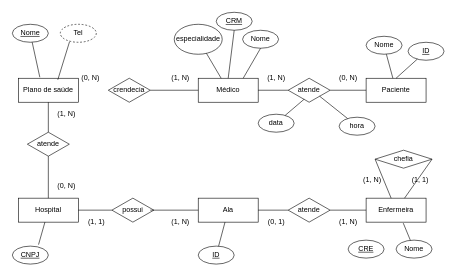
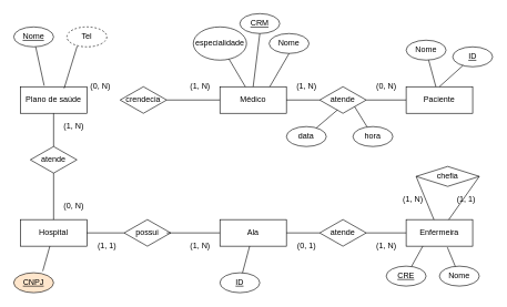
  <mxCell id="0" />
  <mxCell id="1" parent="0" />
  <mxCell id="2" value="Hospital" style="whiteSpace=wrap;html=1;align=center;" vertex="1" parent="1"><mxGeometry x="30" y="330" width="100" height="40" as="geometry" /></mxCell>
  <mxCell id="3" value="Ala" style="whiteSpace=wrap;html=1;align=center;" vertex="1" parent="1"><mxGeometry x="330" y="330" width="100" height="40" as="geometry" /></mxCell>
  <mxCell id="4" value="Enfermeira" style="whiteSpace=wrap;html=1;align=center;" vertex="1" parent="1"><mxGeometry x="610" y="330" width="100" height="40" as="geometry" /></mxCell>
  <mxCell id="5" value="Paciente" style="whiteSpace=wrap;html=1;align=center;" vertex="1" parent="1"><mxGeometry x="610" y="130" width="100" height="40" as="geometry" /></mxCell>
  <mxCell id="6" value="Médico" style="whiteSpace=wrap;html=1;align=center;" vertex="1" parent="1"><mxGeometry x="330" y="130" width="100" height="40" as="geometry" /></mxCell>
  <mxCell id="7" value="Plano de saúde" style="whiteSpace=wrap;html=1;align=center;" vertex="1" parent="1"><mxGeometry x="30" y="130" width="100" height="40" as="geometry" /></mxCell>
  <mxCell id="8" value="Nome" style="ellipse;whiteSpace=wrap;html=1;align=center;fontStyle=4" vertex="1" parent="1"><mxGeometry x="20" y="40" width="60" height="30" as="geometry" /></mxCell>
  <mxCell id="9" value="Tel" style="ellipse;whiteSpace=wrap;html=1;align=center;dashed=1;" vertex="1" parent="1"><mxGeometry x="100" y="40" width="60" height="30" as="geometry" /></mxCell>
  <mxCell id="10" value="CRM" style="ellipse;whiteSpace=wrap;html=1;align=center;fontStyle=4" vertex="1" parent="1"><mxGeometry x="360" y="20" width="60" height="30" as="geometry" /></mxCell>
  <mxCell id="11" value="Nome" style="ellipse;whiteSpace=wrap;html=1;align=center;" vertex="1" parent="1"><mxGeometry x="404" y="50" width="60" height="30" as="geometry" /></mxCell>
  <mxCell id="12" value="especialidade" style="ellipse;whiteSpace=wrap;html=1;align=center;" vertex="1" parent="1"><mxGeometry x="290" y="40" width="80" height="50" as="geometry" /></mxCell>
  <mxCell id="13" value="Nome" style="ellipse;whiteSpace=wrap;html=1;align=center;" vertex="1" parent="1"><mxGeometry x="610" y="60" width="60" height="30" as="geometry" /></mxCell>
- <mxCell id="14" value="CNPJ" style="ellipse;whiteSpace=wrap;html=1;align=center;fontStyle=4" vertex="1" parent="1"><mxGeometry x="20" y="410" width="60" height="30" as="geometry" /></mxCell>
+ <mxCell id="14" value="CNPJ" style="ellipse;whiteSpace=wrap;html=1;align=center;fontStyle=4;fillColor=#ffe6cc;" vertex="1" parent="1"><mxGeometry x="20" y="410" width="60" height="30" as="geometry" /></mxCell>
  <mxCell id="15" value="ID" style="ellipse;whiteSpace=wrap;html=1;align=center;fontStyle=4" vertex="1" parent="1"><mxGeometry x="330" y="410" width="60" height="30" as="geometry" /></mxCell>
  <mxCell id="16" value="CRE" style="ellipse;whiteSpace=wrap;html=1;align=center;fontStyle=4" vertex="1" parent="1"><mxGeometry x="580" y="400" width="60" height="30" as="geometry" /></mxCell>
  <mxCell id="17" value="Nome" style="ellipse;whiteSpace=wrap;html=1;align=center;" vertex="1" parent="1"><mxGeometry x="660" y="400" width="60" height="30" as="geometry" /></mxCell>
  <mxCell id="18" value="" style="endArrow=none;html=1;rounded=0;entryX=0.358;entryY=-0.042;entryDx=0;entryDy=0;entryPerimeter=0;" edge="1" parent="1" source="8" target="7"><mxGeometry relative="1" as="geometry"><mxPoint x="220" y="280" as="sourcePoint" /><mxPoint x="67" y="110" as="targetPoint" /></mxGeometry></mxCell>
  <mxCell id="19" value="" style="endArrow=none;html=1;rounded=0;exitX=0.256;exitY=0.972;exitDx=0;exitDy=0;exitPerimeter=0;entryX=0.658;entryY=0.063;entryDx=0;entryDy=0;entryPerimeter=0;" edge="1" parent="1" source="9" target="7"><mxGeometry relative="1" as="geometry"><mxPoint x="53.242" y="69.912" as="sourcePoint" /><mxPoint x="115" y="120" as="targetPoint" /></mxGeometry></mxCell>
  <mxCell id="20" value="" style="endArrow=none;html=1;rounded=0;" edge="1" parent="1" source="12" target="6"><mxGeometry relative="1" as="geometry"><mxPoint x="163.242" y="79.912" as="sourcePoint" /><mxPoint x="177" y="141.68" as="targetPoint" /></mxGeometry></mxCell>
  <mxCell id="21" value="" style="endArrow=none;html=1;rounded=0;exitX=0.5;exitY=1;exitDx=0;exitDy=0;entryX=0.5;entryY=0;entryDx=0;entryDy=0;" edge="1" parent="1" source="10" target="6"><mxGeometry relative="1" as="geometry"><mxPoint x="343.568" y="88.518" as="sourcePoint" /><mxPoint x="368.235" y="130" as="targetPoint" /></mxGeometry></mxCell>
  <mxCell id="22" value="" style="endArrow=none;html=1;rounded=0;exitX=0.5;exitY=1;exitDx=0;exitDy=0;entryX=0.75;entryY=0;entryDx=0;entryDy=0;" edge="1" parent="1" source="11" target="6"><mxGeometry relative="1" as="geometry"><mxPoint x="353.568" y="98.518" as="sourcePoint" /><mxPoint x="378.235" y="140" as="targetPoint" /></mxGeometry></mxCell>
  <mxCell id="23" value="" style="endArrow=none;html=1;rounded=0;" edge="1" parent="1" source="13" target="5"><mxGeometry relative="1" as="geometry"><mxPoint x="423.568" y="108.518" as="sourcePoint" /><mxPoint x="448.235" y="150" as="targetPoint" /></mxGeometry></mxCell>
  <mxCell id="24" value="" style="endArrow=none;html=1;rounded=0;entryX=0.728;entryY=-0.083;entryDx=0;entryDy=0;entryPerimeter=0;" edge="1" parent="1" source="2" target="14"><mxGeometry relative="1" as="geometry"><mxPoint x="273.568" y="118.518" as="sourcePoint" /><mxPoint x="298.235" y="160" as="targetPoint" /></mxGeometry></mxCell>
  <mxCell id="25" value="" style="endArrow=none;html=1;rounded=0;" edge="1" parent="1" source="3" target="15"><mxGeometry relative="1" as="geometry"><mxPoint x="174.324" y="370" as="sourcePoint" /><mxPoint x="163.68" y="407.51" as="targetPoint" /></mxGeometry></mxCell>
+ <mxCell id="26" value="" style="endArrow=none;html=1;rounded=0;exitX=0.25;exitY=1;exitDx=0;exitDy=0;" edge="1" parent="1" source="4" target="16"><mxGeometry relative="1" as="geometry"><mxPoint x="244.324" y="380" as="sourcePoint" /><mxPoint x="233.68" y="417.51" as="targetPoint" /></mxGeometry></mxCell>
  <mxCell id="27" value="" style="endArrow=none;html=1;rounded=0;exitX=0.62;exitY=1.042;exitDx=0;exitDy=0;exitPerimeter=0;" edge="1" parent="1" source="4" target="17"><mxGeometry relative="1" as="geometry"><mxPoint x="254.324" y="390" as="sourcePoint" /><mxPoint x="243.68" y="427.51" as="targetPoint" /></mxGeometry></mxCell>
  <mxCell id="28" value="atende" style="shape=rhombus;perimeter=rhombusPerimeter;whiteSpace=wrap;html=1;align=center;" vertex="1" parent="1"><mxGeometry x="45" y="220" width="70" height="40" as="geometry" /></mxCell>
  <mxCell id="29" value="" style="endArrow=none;html=1;rounded=0;entryX=0.5;entryY=0;entryDx=0;entryDy=0;" edge="1" parent="1" source="7" target="28"><mxGeometry relative="1" as="geometry"><mxPoint x="115.36" y="69.16" as="sourcePoint" /><mxPoint x="95.8" y="132.52" as="targetPoint" /></mxGeometry></mxCell>
  <mxCell id="30" value="" style="endArrow=none;html=1;rounded=0;entryX=0.5;entryY=0;entryDx=0;entryDy=0;exitX=0.5;exitY=1;exitDx=0;exitDy=0;" edge="1" parent="1" source="28" target="2"><mxGeometry relative="1" as="geometry"><mxPoint x="80" y="170" as="sourcePoint" /><mxPoint x="80" y="220" as="targetPoint" /></mxGeometry></mxCell>
  <mxCell id="31" value="possui" style="shape=rhombus;perimeter=rhombusPerimeter;whiteSpace=wrap;html=1;align=center;" vertex="1" parent="1"><mxGeometry x="186" y="330" width="70" height="40" as="geometry" /></mxCell>
  <mxCell id="32" value="" style="endArrow=none;html=1;rounded=0;exitX=0;exitY=0.5;exitDx=0;exitDy=0;entryX=1;entryY=0.5;entryDx=0;entryDy=0;" edge="1" parent="1" source="31" target="2"><mxGeometry relative="1" as="geometry"><mxPoint x="80" y="260" as="sourcePoint" /><mxPoint x="160" y="380" as="targetPoint" /></mxGeometry></mxCell>
  <mxCell id="33" value="" style="endArrow=none;html=1;rounded=0;" edge="1" parent="1" source="3"><mxGeometry relative="1" as="geometry"><mxPoint x="180" y="350" as="sourcePoint" /><mxPoint x="250" y="350" as="targetPoint" /></mxGeometry></mxCell>
  <mxCell id="34" value="crendecia" style="shape=rhombus;perimeter=rhombusPerimeter;whiteSpace=wrap;html=1;align=center;" vertex="1" parent="1"><mxGeometry x="180" y="130" width="70" height="40" as="geometry" /></mxCell>
  <mxCell id="35" value="" style="endArrow=none;html=1;rounded=0;entryX=0;entryY=0.5;entryDx=0;entryDy=0;exitX=1;exitY=0.5;exitDx=0;exitDy=0;" edge="1" parent="1" source="34" target="6"><mxGeometry relative="1" as="geometry"><mxPoint x="260" y="140" as="sourcePoint" /><mxPoint x="90" y="230" as="targetPoint" /></mxGeometry></mxCell>
  <mxCell id="36" value="atende" style="shape=rhombus;perimeter=rhombusPerimeter;whiteSpace=wrap;html=1;align=center;" vertex="1" parent="1"><mxGeometry x="480" y="130" width="70" height="40" as="geometry" /></mxCell>
  <mxCell id="37" value="" style="endArrow=none;html=1;rounded=0;" edge="1" parent="1" source="6" target="36"><mxGeometry relative="1" as="geometry"><mxPoint x="450" y="130" as="sourcePoint" /><mxPoint x="180" y="150" as="targetPoint" /></mxGeometry></mxCell>
  <mxCell id="38" value="" style="endArrow=none;html=1;rounded=0;exitX=1;exitY=0.5;exitDx=0;exitDy=0;" edge="1" parent="1" source="36" target="5"><mxGeometry relative="1" as="geometry"><mxPoint x="430" y="150" as="sourcePoint" /><mxPoint x="480" y="150" as="targetPoint" /></mxGeometry></mxCell>
  <mxCell id="39" value="atende" style="shape=rhombus;perimeter=rhombusPerimeter;whiteSpace=wrap;html=1;align=center;" vertex="1" parent="1"><mxGeometry x="480" y="330" width="70" height="40" as="geometry" /></mxCell>
  <mxCell id="40" value="" style="endArrow=none;html=1;rounded=0;" edge="1" parent="1" target="39"><mxGeometry relative="1" as="geometry"><mxPoint x="430" y="350" as="sourcePoint" /><mxPoint x="180" y="350" as="targetPoint" /></mxGeometry></mxCell>
  <mxCell id="41" value="" style="endArrow=none;html=1;rounded=0;exitX=1;exitY=0.5;exitDx=0;exitDy=0;" edge="1" parent="1" source="39"><mxGeometry relative="1" as="geometry"><mxPoint x="430" y="350" as="sourcePoint" /><mxPoint x="610" y="350" as="targetPoint" /></mxGeometry></mxCell>
  <mxCell id="42" value="chefia" style="shape=rhombus;perimeter=rhombusPerimeter;whiteSpace=wrap;html=1;align=center;" vertex="1" parent="1"><mxGeometry x="625" y="250" width="95" height="30" as="geometry" /></mxCell>
  <mxCell id="43" value="" style="endArrow=none;html=1;rounded=0;exitX=0;exitY=0.5;exitDx=0;exitDy=0;" edge="1" parent="1" source="42" target="4"><mxGeometry relative="1" as="geometry"><mxPoint x="550" y="350" as="sourcePoint" /><mxPoint x="610" y="350" as="targetPoint" /></mxGeometry></mxCell>
  <mxCell id="44" value="" style="endArrow=none;html=1;rounded=0;entryX=1;entryY=0.5;entryDx=0;entryDy=0;" edge="1" parent="1" source="4" target="42"><mxGeometry relative="1" as="geometry"><mxPoint x="560" y="360" as="sourcePoint" /><mxPoint x="620" y="360" as="targetPoint" /></mxGeometry></mxCell>
  <mxCell id="45" value="(1, N)" style="text;html=1;align=center;verticalAlign=middle;resizable=0;points=[];autosize=1;" vertex="1" parent="1"><mxGeometry x="90" y="180" width="40" height="20" as="geometry" /></mxCell>
  <mxCell id="46" value="(0, N)" style="text;html=1;align=center;verticalAlign=middle;resizable=0;points=[];autosize=1;" vertex="1" parent="1"><mxGeometry x="90" y="300" width="40" height="20" as="geometry" /></mxCell>
  <mxCell id="47" value="(0, N)" style="text;html=1;align=center;verticalAlign=middle;resizable=0;points=[];autosize=1;" vertex="1" parent="1"><mxGeometry x="130" y="120" width="40" height="20" as="geometry" /></mxCell>
  <mxCell id="48" value="(1, N)" style="text;html=1;align=center;verticalAlign=middle;resizable=0;points=[];autosize=1;" vertex="1" parent="1"><mxGeometry x="280" y="120" width="40" height="20" as="geometry" /></mxCell>
  <mxCell id="49" value="(0, N)" style="text;html=1;align=center;verticalAlign=middle;resizable=0;points=[];autosize=1;" vertex="1" parent="1"><mxGeometry x="560" y="120" width="40" height="20" as="geometry" /></mxCell>
  <mxCell id="50" value="(1, N)" style="text;html=1;align=center;verticalAlign=middle;resizable=0;points=[];autosize=1;" vertex="1" parent="1"><mxGeometry x="440" y="120" width="40" height="20" as="geometry" /></mxCell>
  <mxCell id="51" value="(1, N)" style="text;html=1;align=center;verticalAlign=middle;resizable=0;points=[];autosize=1;" vertex="1" parent="1"><mxGeometry x="280" y="360" width="40" height="20" as="geometry" /></mxCell>
  <mxCell id="52" value="(1, 1)" style="text;html=1;align=center;verticalAlign=middle;resizable=0;points=[];autosize=1;" vertex="1" parent="1"><mxGeometry x="140" y="360" width="40" height="20" as="geometry" /></mxCell>
  <mxCell id="53" value="(1, N)" style="text;html=1;align=center;verticalAlign=middle;resizable=0;points=[];autosize=1;" vertex="1" parent="1"><mxGeometry x="560" y="360" width="40" height="20" as="geometry" /></mxCell>
  <mxCell id="54" value="(0, 1)" style="text;html=1;align=center;verticalAlign=middle;resizable=0;points=[];autosize=1;" vertex="1" parent="1"><mxGeometry x="440" y="360" width="40" height="20" as="geometry" /></mxCell>
  <mxCell id="55" value="(1, 1)" style="text;html=1;align=center;verticalAlign=middle;resizable=0;points=[];autosize=1;" vertex="1" parent="1"><mxGeometry x="680" y="290" width="40" height="20" as="geometry" /></mxCell>
  <mxCell id="56" value="(1, N)" style="text;html=1;align=center;verticalAlign=middle;resizable=0;points=[];autosize=1;" vertex="1" parent="1"><mxGeometry x="600" y="290" width="40" height="20" as="geometry" /></mxCell>
  <mxCell id="57" value="data" style="ellipse;whiteSpace=wrap;html=1;align=center;" vertex="1" parent="1"><mxGeometry x="430" y="190" width="60" height="30" as="geometry" /></mxCell>
- <mxCell id="58" value="hora" style="ellipse;whiteSpace=wrap;html=1;align=center;" vertex="1" parent="1"><mxGeometry x="565" y="195" width="60" height="30" as="geometry" /></mxCell>
+ <mxCell id="58" value="hora" style="ellipse;whiteSpace=wrap;html=1;align=center;" vertex="1" parent="1"><mxGeometry x="530" y="190" width="60" height="30" as="geometry" /></mxCell>
  <mxCell id="59" value="" style="endArrow=none;html=1;rounded=0;exitX=0.381;exitY=0.875;exitDx=0;exitDy=0;exitPerimeter=0;" edge="1" parent="1" source="36" target="57"><mxGeometry relative="1" as="geometry"><mxPoint x="500" y="180" as="sourcePoint" /><mxPoint x="405" y="130" as="targetPoint" /></mxGeometry></mxCell>
  <mxCell id="60" value="" style="endArrow=none;html=1;rounded=0;exitX=1;exitY=1;exitDx=0;exitDy=0;" edge="1" parent="1" source="36" target="58"><mxGeometry relative="1" as="geometry"><mxPoint x="444" y="90" as="sourcePoint" /><mxPoint x="415" y="140" as="targetPoint" /></mxGeometry></mxCell>
  <mxCell id="61" value="ID" style="ellipse;whiteSpace=wrap;html=1;align=center;fontStyle=4" vertex="1" parent="1"><mxGeometry x="680" y="70" width="60" height="30" as="geometry" /></mxCell>
  <mxCell id="62" value="" style="endArrow=none;html=1;rounded=0;" edge="1" parent="1" source="61"><mxGeometry relative="1" as="geometry"><mxPoint x="660" y="90" as="sourcePoint" /><mxPoint x="660" y="130" as="targetPoint" /></mxGeometry></mxCell>
